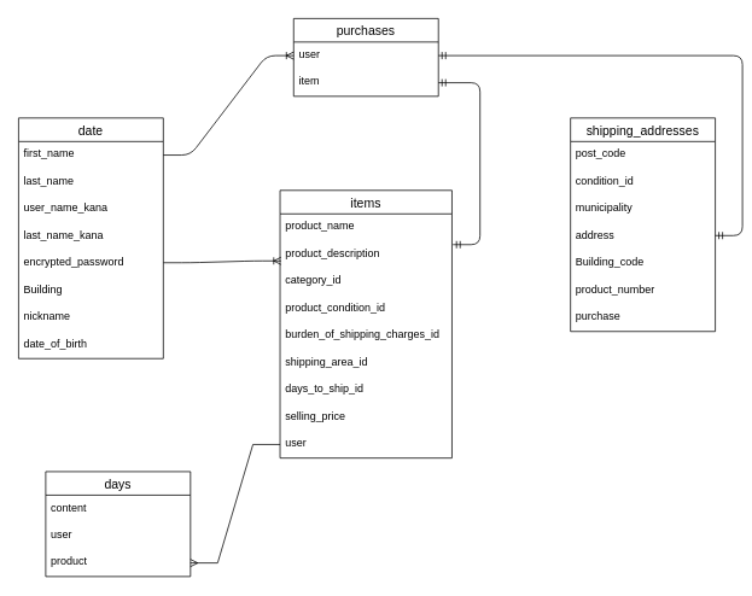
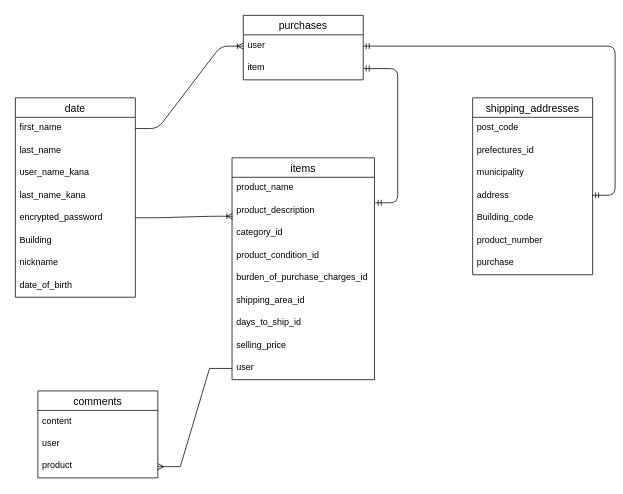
  <mxCell id="0" />
  <mxCell id="1" parent="0" />
  <mxCell id="2" value="items" style="swimlane;fontStyle=0;childLayout=stackLayout;horizontal=1;startSize=26;horizontalStack=0;resizeParent=1;resizeParentMax=0;resizeLast=0;collapsible=1;marginBottom=0;align=center;fontSize=14;" parent="1" vertex="1"><mxGeometry x="309" y="210" width="190" height="296" as="geometry" /></mxCell>
  <mxCell id="3" value="product_name" style="text;strokeColor=none;fillColor=none;spacingLeft=4;spacingRight=4;overflow=hidden;rotatable=0;points=[[0,0.5],[1,0.5]];portConstraint=eastwest;fontSize=12;" parent="2" vertex="1"><mxGeometry y="26" width="190" height="30" as="geometry" /></mxCell>
  <mxCell id="4" value="product_description" style="text;strokeColor=none;fillColor=none;spacingLeft=4;spacingRight=4;overflow=hidden;rotatable=0;points=[[0,0.5],[1,0.5]];portConstraint=eastwest;fontSize=12;" parent="2" vertex="1"><mxGeometry y="56" width="190" height="30" as="geometry" /></mxCell>
  <mxCell id="5" value="category_id  " style="text;strokeColor=none;fillColor=none;spacingLeft=4;spacingRight=4;overflow=hidden;rotatable=0;points=[[0,0.5],[1,0.5]];portConstraint=eastwest;fontSize=12;" parent="2" vertex="1"><mxGeometry y="86" width="190" height="30" as="geometry" /></mxCell>
  <mxCell id="6" value="product_condition_id " style="text;strokeColor=none;fillColor=none;spacingLeft=4;spacingRight=4;overflow=hidden;rotatable=0;points=[[0,0.5],[1,0.5]];portConstraint=eastwest;fontSize=12;" parent="2" vertex="1"><mxGeometry y="116" width="190" height="30" as="geometry" /></mxCell>
- <mxCell id="7" value="burden_of_shipping_charges_id" style="text;strokeColor=none;fillColor=none;spacingLeft=4;spacingRight=4;overflow=hidden;rotatable=0;points=[[0,0.5],[1,0.5]];portConstraint=eastwest;fontSize=12;" parent="2" vertex="1"><mxGeometry y="146" width="190" height="30" as="geometry" /></mxCell>
+ <mxCell id="7" value="burden_of_purchase_charges_id" style="text;strokeColor=none;fillColor=none;spacingLeft=4;spacingRight=4;overflow=hidden;rotatable=0;points=[[0,0.5],[1,0.5]];portConstraint=eastwest;fontSize=12;" parent="2" vertex="1"><mxGeometry y="146" width="190" height="30" as="geometry" /></mxCell>
  <mxCell id="8" value="shipping_area_id" style="text;strokeColor=none;fillColor=none;spacingLeft=4;spacingRight=4;overflow=hidden;rotatable=0;points=[[0,0.5],[1,0.5]];portConstraint=eastwest;fontSize=12;" parent="2" vertex="1"><mxGeometry y="176" width="190" height="30" as="geometry" /></mxCell>
  <mxCell id="9" value="days_to_ship_id" style="text;strokeColor=none;fillColor=none;spacingLeft=4;spacingRight=4;overflow=hidden;rotatable=0;points=[[0,0.5],[1,0.5]];portConstraint=eastwest;fontSize=12;" parent="2" vertex="1"><mxGeometry y="206" width="190" height="30" as="geometry" /></mxCell>
  <mxCell id="10" value="selling_price" style="text;strokeColor=none;fillColor=none;spacingLeft=4;spacingRight=4;overflow=hidden;rotatable=0;points=[[0,0.5],[1,0.5]];portConstraint=eastwest;fontSize=12;" parent="2" vertex="1"><mxGeometry y="236" width="190" height="30" as="geometry" /></mxCell>
  <mxCell id="11" value="user" style="text;strokeColor=none;fillColor=none;spacingLeft=4;spacingRight=4;overflow=hidden;rotatable=0;points=[[0,0.5],[1,0.5]];portConstraint=eastwest;fontSize=12;" parent="2" vertex="1"><mxGeometry y="266" width="190" height="30" as="geometry" /></mxCell>
  <mxCell id="12" value="date" style="swimlane;fontStyle=0;childLayout=stackLayout;horizontal=1;startSize=26;horizontalStack=0;resizeParent=1;resizeParentMax=0;resizeLast=0;collapsible=1;marginBottom=0;align=center;fontSize=14;rounded=0;" parent="1" vertex="1"><mxGeometry x="20" y="130" width="160" height="266" as="geometry" /></mxCell>
  <mxCell id="13" value="first_name" style="text;strokeColor=none;fillColor=none;spacingLeft=4;spacingRight=4;overflow=hidden;rotatable=0;points=[[0,0.5],[1,0.5]];portConstraint=eastwest;fontSize=12;" parent="12" vertex="1"><mxGeometry y="26" width="160" height="30" as="geometry" /></mxCell>
  <mxCell id="14" value="last_name" style="text;strokeColor=none;fillColor=none;spacingLeft=4;spacingRight=4;overflow=hidden;rotatable=0;points=[[0,0.5],[1,0.5]];portConstraint=eastwest;fontSize=12;" parent="12" vertex="1"><mxGeometry y="56" width="160" height="30" as="geometry" /></mxCell>
  <mxCell id="15" value="user_name_kana" style="text;strokeColor=none;fillColor=none;spacingLeft=4;spacingRight=4;overflow=hidden;rotatable=0;points=[[0,0.5],[1,0.5]];portConstraint=eastwest;fontSize=12;" vertex="1" parent="12"><mxGeometry y="86" width="160" height="30" as="geometry" /></mxCell>
  <mxCell id="16" value="last_name_kana" style="text;strokeColor=none;fillColor=none;spacingLeft=4;spacingRight=4;overflow=hidden;rotatable=0;points=[[0,0.5],[1,0.5]];portConstraint=eastwest;fontSize=12;" vertex="1" parent="12"><mxGeometry y="116" width="160" height="30" as="geometry" /></mxCell>
  <mxCell id="17" value="encrypted_password" style="text;strokeColor=none;fillColor=none;spacingLeft=4;spacingRight=4;overflow=hidden;rotatable=0;points=[[0,0.5],[1,0.5]];portConstraint=eastwest;fontSize=12;" parent="12" vertex="1"><mxGeometry y="146" width="160" height="30" as="geometry" /></mxCell>
  <mxCell id="18" value="Building" style="text;strokeColor=none;fillColor=none;spacingLeft=4;spacingRight=4;overflow=hidden;rotatable=0;points=[[0,0.5],[1,0.5]];portConstraint=eastwest;fontSize=12;" parent="12" vertex="1"><mxGeometry y="176" width="160" height="30" as="geometry" /></mxCell>
  <mxCell id="19" value="nickname" style="text;strokeColor=none;fillColor=none;spacingLeft=4;spacingRight=4;overflow=hidden;rotatable=0;points=[[0,0.5],[1,0.5]];portConstraint=eastwest;fontSize=12;" parent="12" vertex="1"><mxGeometry y="206" width="160" height="30" as="geometry" /></mxCell>
  <mxCell id="20" value="date_of_birth" style="text;strokeColor=none;fillColor=none;spacingLeft=4;spacingRight=4;overflow=hidden;rotatable=0;points=[[0,0.5],[1,0.5]];portConstraint=eastwest;fontSize=12;" parent="12" vertex="1"><mxGeometry y="236" width="160" height="30" as="geometry" /></mxCell>
  <mxCell id="21" value="purchases" style="swimlane;fontStyle=0;childLayout=stackLayout;horizontal=1;startSize=26;horizontalStack=0;resizeParent=1;resizeParentMax=0;resizeLast=0;collapsible=1;marginBottom=0;align=center;fontSize=14;rounded=0;" parent="1" vertex="1"><mxGeometry x="324" y="20" width="160" height="86" as="geometry" /></mxCell>
  <mxCell id="22" value="user" style="text;strokeColor=none;fillColor=none;spacingLeft=4;spacingRight=4;overflow=hidden;rotatable=0;points=[[0,0.5],[1,0.5]];portConstraint=eastwest;fontSize=12;" parent="21" vertex="1"><mxGeometry y="26" width="160" height="30" as="geometry" /></mxCell>
  <mxCell id="23" value="item" style="text;strokeColor=none;fillColor=none;spacingLeft=4;spacingRight=4;overflow=hidden;rotatable=0;points=[[0,0.5],[1,0.5]];portConstraint=eastwest;fontSize=12;" parent="21" vertex="1"><mxGeometry y="56" width="160" height="30" as="geometry" /></mxCell>
  <mxCell id="24" value="shipping_addresses" style="swimlane;fontStyle=0;childLayout=stackLayout;horizontal=1;startSize=26;horizontalStack=0;resizeParent=1;resizeParentMax=0;resizeLast=0;collapsible=1;marginBottom=0;align=center;fontSize=14;rounded=0;" parent="1" vertex="1"><mxGeometry x="630" y="130" width="160" height="236" as="geometry" /></mxCell>
  <mxCell id="25" value="post_code" style="text;strokeColor=none;fillColor=none;spacingLeft=4;spacingRight=4;overflow=hidden;rotatable=0;points=[[0,0.5],[1,0.5]];portConstraint=eastwest;fontSize=12;" parent="24" vertex="1"><mxGeometry y="26" width="160" height="30" as="geometry" /></mxCell>
- <mxCell id="26" value="condition_id " style="text;strokeColor=none;fillColor=none;spacingLeft=4;spacingRight=4;overflow=hidden;rotatable=0;points=[[0,0.5],[1,0.5]];portConstraint=eastwest;fontSize=12;" parent="24" vertex="1"><mxGeometry y="56" width="160" height="30" as="geometry" /></mxCell>
+ <mxCell id="26" value="prefectures_id " style="text;strokeColor=none;fillColor=none;spacingLeft=4;spacingRight=4;overflow=hidden;rotatable=0;points=[[0,0.5],[1,0.5]];portConstraint=eastwest;fontSize=12;" parent="24" vertex="1"><mxGeometry y="56" width="160" height="30" as="geometry" /></mxCell>
  <mxCell id="27" value="municipality" style="text;strokeColor=none;fillColor=none;spacingLeft=4;spacingRight=4;overflow=hidden;rotatable=0;points=[[0,0.5],[1,0.5]];portConstraint=eastwest;fontSize=12;" parent="24" vertex="1"><mxGeometry y="86" width="160" height="30" as="geometry" /></mxCell>
  <mxCell id="28" value="address" style="text;strokeColor=none;fillColor=none;spacingLeft=4;spacingRight=4;overflow=hidden;rotatable=0;points=[[0,0.5],[1,0.5]];portConstraint=eastwest;fontSize=12;" parent="24" vertex="1"><mxGeometry y="116" width="160" height="30" as="geometry" /></mxCell>
  <mxCell id="29" value="Building_code" style="text;strokeColor=none;fillColor=none;spacingLeft=4;spacingRight=4;overflow=hidden;rotatable=0;points=[[0,0.5],[1,0.5]];portConstraint=eastwest;fontSize=12;" parent="24" vertex="1"><mxGeometry y="146" width="160" height="30" as="geometry" /></mxCell>
  <mxCell id="30" value="product_number" style="text;strokeColor=none;fillColor=none;spacingLeft=4;spacingRight=4;overflow=hidden;rotatable=0;points=[[0,0.5],[1,0.5]];portConstraint=eastwest;fontSize=12;" parent="24" vertex="1"><mxGeometry y="176" width="160" height="30" as="geometry" /></mxCell>
  <mxCell id="31" value="purchase " style="text;strokeColor=none;fillColor=none;spacingLeft=4;spacingRight=4;overflow=hidden;rotatable=0;points=[[0,0.5],[1,0.5]];portConstraint=eastwest;fontSize=12;" vertex="1" parent="24"><mxGeometry y="206" width="160" height="30" as="geometry" /></mxCell>
  <mxCell id="32" value="" style="edgeStyle=entityRelationEdgeStyle;fontSize=12;html=1;endArrow=ERoneToMany;" parent="1" edge="1"><mxGeometry width="100" height="100" relative="1" as="geometry"><mxPoint x="180" y="290" as="sourcePoint" /><mxPoint x="310" y="288" as="targetPoint" /></mxGeometry></mxCell>
- <mxCell id="33" value="days" style="swimlane;fontStyle=0;childLayout=stackLayout;horizontal=1;startSize=26;horizontalStack=0;resizeParent=1;resizeParentMax=0;resizeLast=0;collapsible=1;marginBottom=0;align=center;fontSize=14;" parent="1" vertex="1"><mxGeometry x="50" y="521" width="160" height="116" as="geometry" /></mxCell>
+ <mxCell id="33" value="comments" style="swimlane;fontStyle=0;childLayout=stackLayout;horizontal=1;startSize=26;horizontalStack=0;resizeParent=1;resizeParentMax=0;resizeLast=0;collapsible=1;marginBottom=0;align=center;fontSize=14;" parent="1" vertex="1"><mxGeometry x="50" y="521" width="160" height="116" as="geometry" /></mxCell>
  <mxCell id="34" value="content" style="text;strokeColor=none;fillColor=none;spacingLeft=4;spacingRight=4;overflow=hidden;rotatable=0;points=[[0,0.5],[1,0.5]];portConstraint=eastwest;fontSize=12;" parent="33" vertex="1"><mxGeometry y="26" width="160" height="30" as="geometry" /></mxCell>
  <mxCell id="35" value="user" style="text;strokeColor=none;fillColor=none;spacingLeft=4;spacingRight=4;overflow=hidden;rotatable=0;points=[[0,0.5],[1,0.5]];portConstraint=eastwest;fontSize=12;" parent="33" vertex="1"><mxGeometry y="56" width="160" height="30" as="geometry" /></mxCell>
  <mxCell id="36" value="product" style="text;strokeColor=none;fillColor=none;spacingLeft=4;spacingRight=4;overflow=hidden;rotatable=0;points=[[0,0.5],[1,0.5]];portConstraint=eastwest;fontSize=12;" parent="33" vertex="1"><mxGeometry y="86" width="160" height="30" as="geometry" /></mxCell>
  <mxCell id="37" value="" style="edgeStyle=entityRelationEdgeStyle;fontSize=12;html=1;endArrow=ERmandOne;startArrow=ERmandOne;entryX=1;entryY=0.5;entryDx=0;entryDy=0;" parent="1" target="22" edge="1"><mxGeometry width="100" height="100" relative="1" as="geometry"><mxPoint x="790" y="260" as="sourcePoint" /><mxPoint x="760" y="335" as="targetPoint" /></mxGeometry></mxCell>
  <mxCell id="38" value="" style="edgeStyle=entityRelationEdgeStyle;fontSize=12;html=1;endArrow=ERoneToMany;entryX=0;entryY=0.5;entryDx=0;entryDy=0;exitX=1;exitY=0.5;exitDx=0;exitDy=0;" edge="1" parent="1" source="13" target="22"><mxGeometry width="100" height="100" relative="1" as="geometry"><mxPoint x="170" y="210" as="sourcePoint" /><mxPoint x="500" y="170" as="targetPoint" /></mxGeometry></mxCell>
  <mxCell id="39" value="" style="edgeStyle=entityRelationEdgeStyle;fontSize=12;html=1;endArrow=ERmandOne;startArrow=ERmandOne;" parent="1" target="23" edge="1"><mxGeometry width="100" height="100" relative="1" as="geometry"><mxPoint x="500" y="270" as="sourcePoint" /><mxPoint x="354" y="-84" as="targetPoint" /></mxGeometry></mxCell>
  <mxCell id="40" value="" style="edgeStyle=entityRelationEdgeStyle;fontSize=12;html=1;endArrow=ERmany;rounded=0;exitX=0;exitY=0.5;exitDx=0;exitDy=0;" edge="1" parent="1" source="11" target="36"><mxGeometry width="100" height="100" relative="1" as="geometry"><mxPoint x="320" y="710" as="sourcePoint" /><mxPoint x="420" y="610" as="targetPoint" /></mxGeometry></mxCell>
